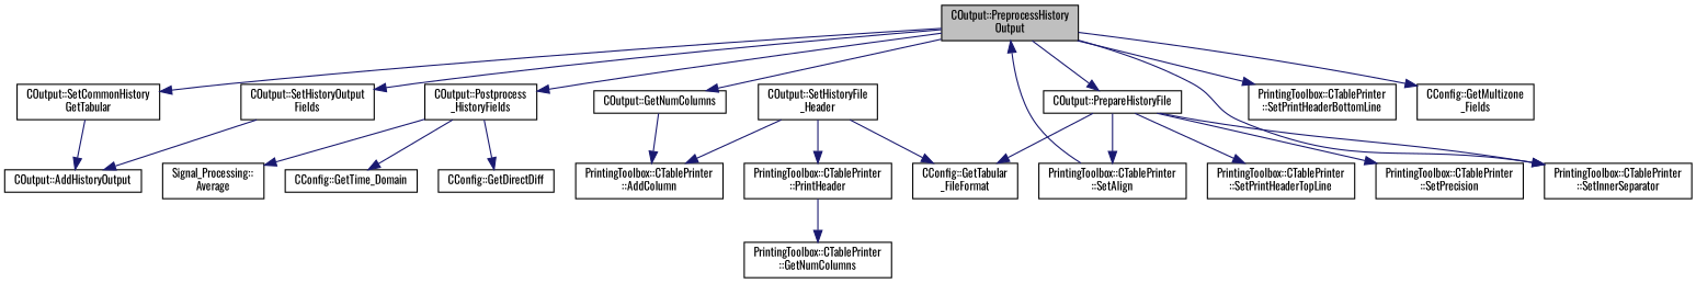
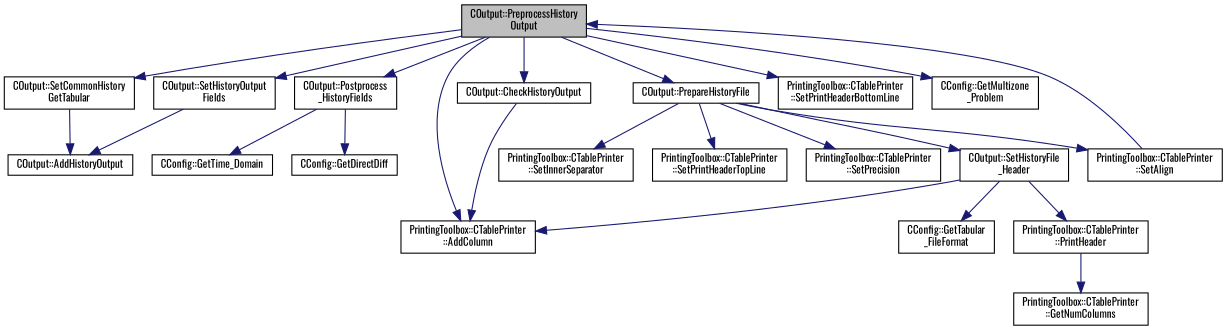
  digraph {
    fontname=Oswald
    rankdir=TB
    node [color=black fillcolor=white fontname=Oswald fontsize=10 shape=record style=filled]
    edge [color=midnightblue fontname=Oswald fontsize=10 labelfontname=Helvetica labelfontsize=10 style=solid]
    n1 [fillcolor=grey75 fontcolor=black height=0.2 label="COutput::PreprocessHistory\lOutput" width=0.4]
    n2 [height=0.2 label="COutput::SetCommonHistory\lGetTabular" width=0.4]
    n3 [height=0.2 label="COutput::SetHistoryOutput\lFields" width=0.4]
    n4 [height=0.2 label="COutput::Postprocess\l_HistoryFields" width=0.4]
    n5 [height=0.2 label="PrintingToolbox::CTablePrinter\l::AddColumn" width=0.4]
-   n6 [height=0.2 label="COutput::GetNumColumns" width=0.4]
+   n6 [height=0.2 label="COutput::CheckHistoryOutput" width=0.4]
    n7 [height=0.2 label="COutput::PrepareHistoryFile" width=0.4]
    n8 [height=0.2 label="PrintingToolbox::CTablePrinter\l::SetPrintHeaderBottomLine" width=0.4]
-   n9 [height=0.2 label="CConfig::GetMultizone\l_Fields" width=0.4]
+   n9 [height=0.2 label="CConfig::GetMultizone\l_Problem" width=0.4]
    n10 [height=0.2 label="COutput::AddHistoryOutput" width=0.4]
-   n11 [height=0.2 label="Signal_Processing::\lAverage" width=0.4]
    n12 [height=0.2 label="CConfig::GetTime_Domain" width=0.4]
    n13 [height=0.2 label="CConfig::GetDirectDiff" width=0.4]
    n14 [height=0.2 label="PrintingToolbox::CTablePrinter\l::SetAlign" width=0.4]
    n15 [height=0.2 label="PrintingToolbox::CTablePrinter\l::SetInnerSeparator" width=0.4]
    n16 [height=0.2 label="PrintingToolbox::CTablePrinter\l::SetPrintHeaderTopLine" width=0.4]
    n17 [height=0.2 label="PrintingToolbox::CTablePrinter\l::SetPrecision" width=0.4]
    n18 [height=0.2 label="COutput::SetHistoryFile\l_Header" width=0.4]
    n19 [height=0.2 label="CConfig::GetTabular\l_FileFormat" width=0.4]
    n20 [height=0.2 label="PrintingToolbox::CTablePrinter\l::PrintHeader" width=0.4]
    n21 [height=0.2 label="PrintingToolbox::CTablePrinter\l::GetNumColumns" width=0.4]
    n1 -> n2
    n1 -> n3
    n1 -> n4
-   n1 -> n15
+   n1 -> n5
    n1 -> n6
    n1 -> n7
    n1 -> n8
    n1 -> n9
    n2 -> n10
    n3 -> n10
-   n4 -> n11
    n4 -> n12
    n4 -> n13
    n6 -> n5
    n7 -> n14
    n7 -> n15
    n7 -> n16
    n7 -> n17
-   n7 -> n19
+   n7 -> n18
    n14 -> n1
    n18 -> n5
    n18 -> n19
    n18 -> n20
    n20 -> n21
  }
